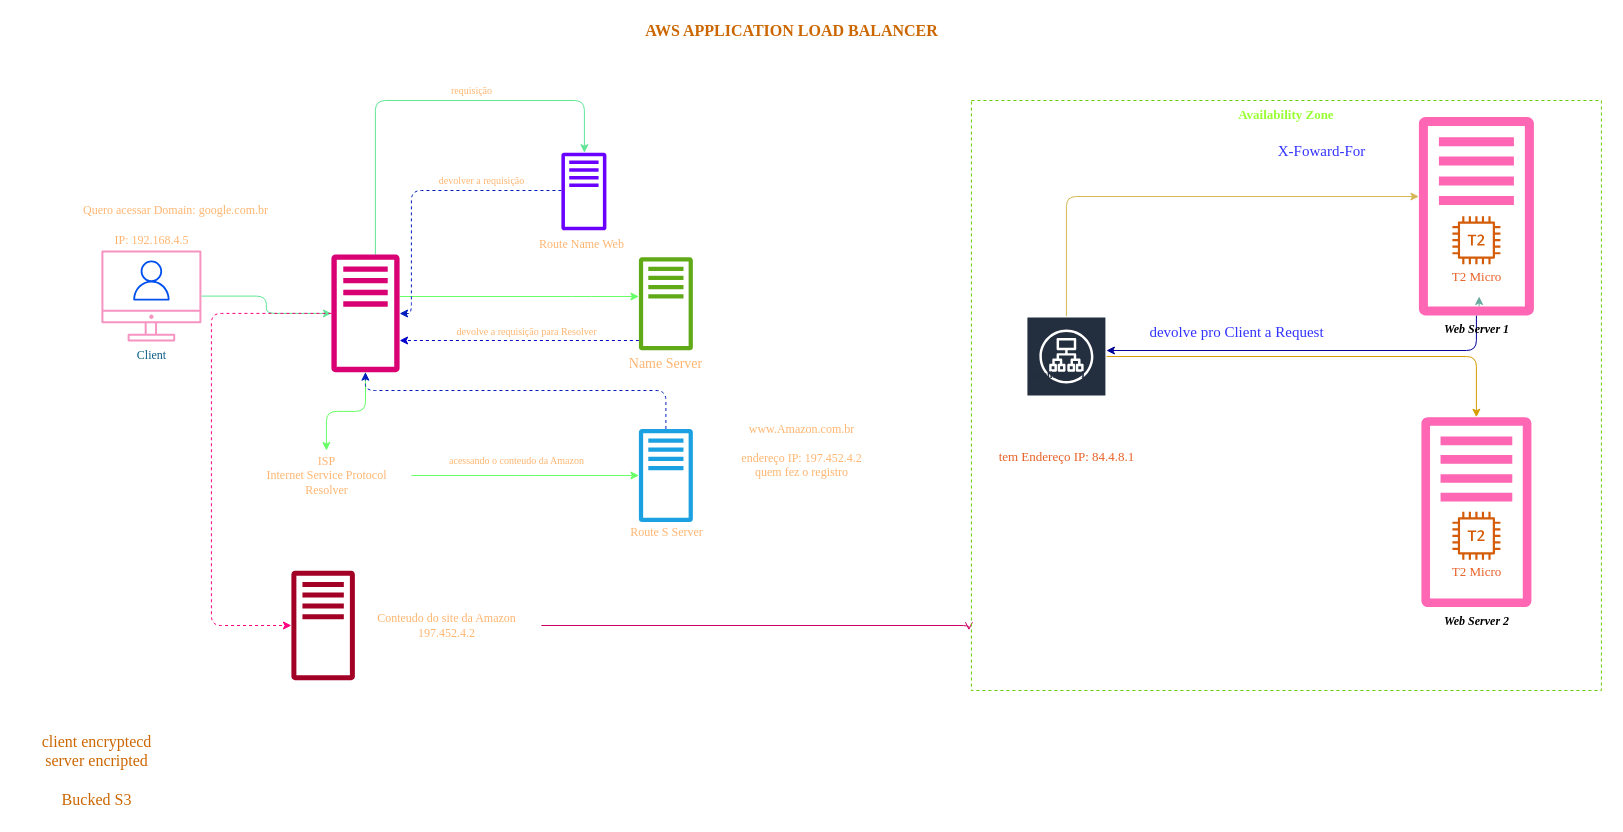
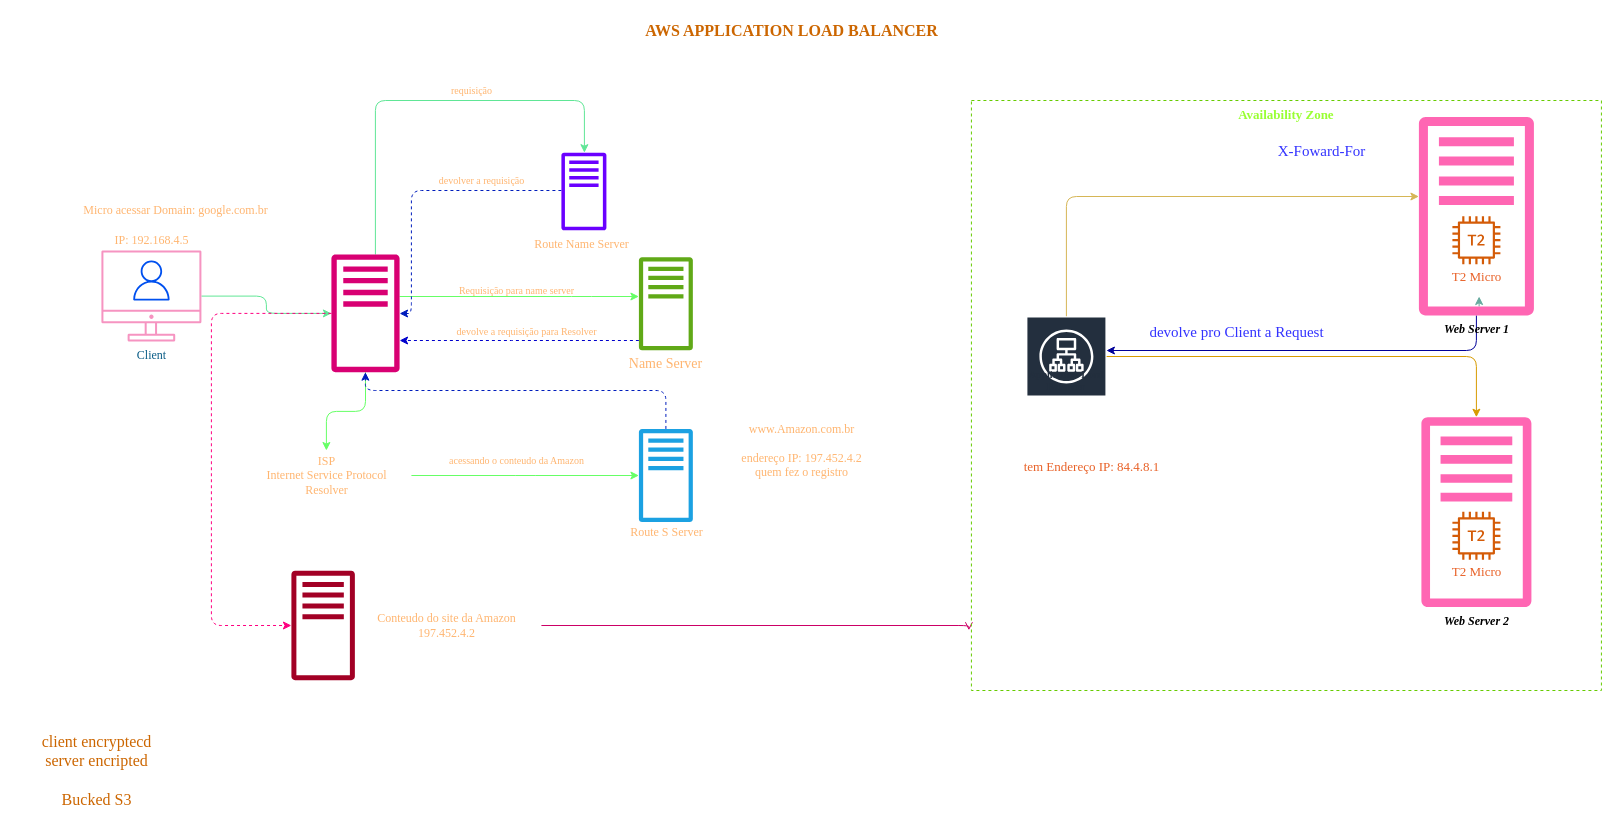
  <mxCell id="0" />
  <mxCell id="1" parent="0" />
  <mxCell id="2" style="edgeStyle=orthogonalEdgeStyle;curved=0;rounded=1;sketch=0;orthogonalLoop=1;jettySize=auto;html=1;fontFamily=Verdana;fontColor=#FFB570;strokeColor=#60E696;fillColor=#F694C1;" edge="1" parent="1" source="3" target="9"><mxGeometry relative="1" as="geometry"><mxPoint x="260.91" y="290" as="targetPoint" /></mxGeometry></mxCell>
  <mxCell id="3" value="Client" style="sketch=0;outlineConnect=0;fontColor=#095C86;strokeColor=none;fillColor=#F694C1;dashed=0;verticalLabelPosition=bottom;verticalAlign=top;align=center;html=1;fontSize=12;fontStyle=0;aspect=fixed;shape=mxgraph.aws4.illustration_desktop;pointerEvents=1;strokeWidth=2;fontFamily=Verdana;" vertex="1" parent="1"><mxGeometry x="100.91" y="250" width="100" height="91" as="geometry" /></mxCell>
  <mxCell id="4" value="" style="sketch=0;outlineConnect=0;fontColor=#ffffff;fillColor=#0050ef;strokeColor=#001DBC;dashed=0;verticalLabelPosition=bottom;verticalAlign=top;align=center;html=1;fontSize=12;fontStyle=0;aspect=fixed;pointerEvents=1;shape=mxgraph.aws4.user;rounded=0;fontFamily=Verdana;labelBackgroundColor=none;" vertex="1" parent="1"><mxGeometry x="130.91" y="260" width="40" height="40" as="geometry" /></mxCell>
  <mxCell id="5" style="edgeStyle=orthogonalEdgeStyle;curved=0;rounded=1;sketch=0;orthogonalLoop=1;jettySize=auto;html=1;fontFamily=Verdana;fontColor=#FFB570;strokeColor=#60E696;fillColor=#F694C1;" edge="1" parent="1" source="9" target="15"><mxGeometry relative="1" as="geometry"><Array as="points"><mxPoint x="374.91" y="100" /><mxPoint x="583.91" y="100" /></Array></mxGeometry></mxCell>
  <mxCell id="6" style="edgeStyle=orthogonalEdgeStyle;curved=0;rounded=1;sketch=0;orthogonalLoop=1;jettySize=auto;html=1;fontFamily=Verdana;fontSize=14;fontColor=#FFB570;strokeColor=#66FF66;fillColor=#F694C1;" edge="1" parent="1" source="9" target="20"><mxGeometry relative="1" as="geometry"><Array as="points"><mxPoint x="580.91" y="296" /><mxPoint x="580.91" y="296" /></Array></mxGeometry></mxCell>
  <mxCell id="7" style="edgeStyle=orthogonalEdgeStyle;curved=0;rounded=1;sketch=0;orthogonalLoop=1;jettySize=auto;html=1;fontFamily=Verdana;fontSize=13;fontColor=#FFB570;strokeColor=#66FF66;fillColor=#F694C1;" edge="1" parent="1" source="9" target="11"><mxGeometry relative="1" as="geometry" /></mxCell>
  <mxCell id="8" style="edgeStyle=orthogonalEdgeStyle;curved=0;rounded=1;sketch=0;orthogonalLoop=1;jettySize=auto;html=1;dashed=1;fontFamily=Verdana;fontSize=13;fontColor=#FFB570;strokeColor=#FF0080;fillColor=#F694C1;" edge="1" parent="1" source="9" target="29"><mxGeometry relative="1" as="geometry"><mxPoint x="210.91" y="640" as="targetPoint" /><Array as="points"><mxPoint x="210.91" y="313" /><mxPoint x="210.91" y="625" /></Array></mxGeometry></mxCell>
  <mxCell id="9" value="" style="sketch=0;outlineConnect=0;fontColor=#ffffff;fillColor=#d80073;strokeColor=#A50040;dashed=0;verticalLabelPosition=bottom;verticalAlign=top;align=center;html=1;fontSize=12;fontStyle=0;aspect=fixed;pointerEvents=1;shape=mxgraph.aws4.traditional_server;rounded=0;labelBackgroundColor=none;fontFamily=Verdana;" vertex="1" parent="1"><mxGeometry x="330.91" y="253.75" width="68.17" height="118.17" as="geometry" /></mxCell>
  <mxCell id="10" style="edgeStyle=orthogonalEdgeStyle;curved=0;rounded=1;sketch=0;orthogonalLoop=1;jettySize=auto;html=1;fontFamily=Verdana;fontSize=13;fontColor=#FFB570;strokeColor=#66FF66;fillColor=#F694C1;" edge="1" parent="1" source="11" target="25"><mxGeometry relative="1" as="geometry" /></mxCell>
  <mxCell id="11" value="ISP&lt;br&gt;Internet Service Protocol&lt;br&gt;Resolver" style="text;html=1;align=center;verticalAlign=middle;resizable=0;points=[];autosize=1;strokeColor=none;fillColor=none;fontFamily=Verdana;fontColor=#FFB570;" vertex="1" parent="1"><mxGeometry x="240.91" y="450" width="170" height="50" as="geometry" /></mxCell>
  <mxCell id="12" value="IP: 192.168.4.5" style="text;html=1;align=center;verticalAlign=middle;resizable=0;points=[];autosize=1;strokeColor=none;fillColor=none;fontFamily=Verdana;fontColor=#FFB570;" vertex="1" parent="1"><mxGeometry x="95.91" y="230" width="110" height="20" as="geometry" /></mxCell>
- <mxCell id="13" value="Quero acessar Domain: google.com.br" style="text;html=1;align=center;verticalAlign=middle;resizable=0;points=[];autosize=1;strokeColor=none;fillColor=none;fontFamily=Verdana;fontColor=#FFB570;" vertex="1" parent="1"><mxGeometry x="50" y="200" width="250" height="20" as="geometry" /></mxCell>
+ <mxCell id="13" value="Micro acessar Domain: google.com.br" style="text;html=1;align=center;verticalAlign=middle;resizable=0;points=[];autosize=1;strokeColor=none;fillColor=none;fontFamily=Verdana;fontColor=#FFB570;" vertex="1" parent="1"><mxGeometry x="50" y="200" width="250" height="20" as="geometry" /></mxCell>
  <mxCell id="14" style="edgeStyle=orthogonalEdgeStyle;curved=0;rounded=1;sketch=0;orthogonalLoop=1;jettySize=auto;html=1;fontFamily=Verdana;fontSize=14;fontColor=#FFB570;strokeColor=#001DBC;fillColor=#0050ef;dashed=1;" edge="1" parent="1" source="15" target="9"><mxGeometry relative="1" as="geometry"><Array as="points"><mxPoint x="410.91" y="190" /><mxPoint x="410.91" y="313" /></Array></mxGeometry></mxCell>
  <mxCell id="15" value="" style="sketch=0;outlineConnect=0;fontColor=#ffffff;fillColor=#6a00ff;strokeColor=#3700CC;dashed=0;verticalLabelPosition=bottom;verticalAlign=top;align=center;html=1;fontSize=12;fontStyle=0;aspect=fixed;pointerEvents=1;shape=mxgraph.aws4.traditional_server;rounded=0;labelBackgroundColor=none;fontFamily=Verdana;" vertex="1" parent="1"><mxGeometry x="560.91" y="152" width="45" height="78" as="geometry" /></mxCell>
- <mxCell id="16" value="Route Name Web" style="text;html=1;align=center;verticalAlign=middle;resizable=0;points=[];autosize=1;strokeColor=none;fillColor=none;fontFamily=Verdana;fontColor=#FFB570;" vertex="1" parent="1"><mxGeometry x="515.91" y="233.75" width="130" height="20" as="geometry" /></mxCell>
+ <mxCell id="16" value="Route Name Server" style="text;html=1;align=center;verticalAlign=middle;resizable=0;points=[];autosize=1;strokeColor=none;fillColor=none;fontFamily=Verdana;fontColor=#FFB570;" vertex="1" parent="1"><mxGeometry x="515.91" y="233.75" width="130" height="20" as="geometry" /></mxCell>
  <mxCell id="17" value="requisição" style="text;html=1;align=center;verticalAlign=middle;resizable=0;points=[];autosize=1;strokeColor=none;fillColor=none;fontFamily=Verdana;fontColor=#FFB570;fontSize=10;" vertex="1" parent="1"><mxGeometry x="435.91" y="80" width="70" height="20" as="geometry" /></mxCell>
  <mxCell id="18" value="devolver a requisição" style="text;html=1;align=center;verticalAlign=middle;resizable=0;points=[];autosize=1;strokeColor=none;fillColor=none;fontFamily=Verdana;fontColor=#FFB570;fontSize=10;" vertex="1" parent="1"><mxGeometry x="420.91" y="170" width="120" height="20" as="geometry" /></mxCell>
  <mxCell id="19" style="edgeStyle=orthogonalEdgeStyle;curved=0;rounded=1;sketch=0;orthogonalLoop=1;jettySize=auto;html=1;dashed=1;fontFamily=Verdana;fontSize=14;fontColor=#FFB570;strokeColor=#0000CC;fillColor=#F694C1;" edge="1" parent="1" source="20" target="9"><mxGeometry relative="1" as="geometry"><mxPoint x="400.91" y="315" as="targetPoint" /><Array as="points"><mxPoint x="520.91" y="340" /><mxPoint x="520.91" y="340" /></Array></mxGeometry></mxCell>
  <mxCell id="20" value="" style="sketch=0;outlineConnect=0;fontColor=#ffffff;fillColor=#60a917;strokeColor=#2D7600;dashed=0;verticalLabelPosition=bottom;verticalAlign=top;align=center;html=1;fontSize=12;fontStyle=0;aspect=fixed;pointerEvents=1;shape=mxgraph.aws4.traditional_server;rounded=0;labelBackgroundColor=none;fontFamily=Verdana;" vertex="1" parent="1"><mxGeometry x="638.41" y="256.5" width="53.94" height="93.5" as="geometry" /></mxCell>
  <mxCell id="21" value="Name Server" style="text;html=1;align=center;verticalAlign=middle;resizable=0;points=[];autosize=1;strokeColor=none;fillColor=none;fontSize=14;fontFamily=Verdana;fontColor=#FFB570;" vertex="1" parent="1"><mxGeometry x="610.38" y="354" width="110" height="20" as="geometry" /></mxCell>
+ <mxCell id="22" value="&lt;font size=&quot;1&quot;&gt;Requisição para name server&lt;/font&gt;" style="text;html=1;align=center;verticalAlign=middle;resizable=0;points=[];autosize=1;strokeColor=none;fillColor=none;fontSize=14;fontFamily=Verdana;fontColor=#FFB570;" vertex="1" parent="1"><mxGeometry x="435.91" y="280" width="160" height="20" as="geometry" /></mxCell>
  <mxCell id="23" value="&lt;font size=&quot;1&quot;&gt;devolve a requisição para Resolver&lt;/font&gt;" style="text;html=1;align=center;verticalAlign=middle;resizable=0;points=[];autosize=1;strokeColor=none;fillColor=none;fontSize=14;fontFamily=Verdana;fontColor=#FFB570;" vertex="1" parent="1"><mxGeometry x="430.91" y="321" width="190" height="20" as="geometry" /></mxCell>
  <mxCell id="24" style="edgeStyle=orthogonalEdgeStyle;curved=0;rounded=1;sketch=0;orthogonalLoop=1;jettySize=auto;html=1;fontFamily=Verdana;fontSize=13;fontColor=#FFB570;strokeColor=#001DBC;fillColor=#0050ef;dashed=1;" edge="1" parent="1" source="25" target="9"><mxGeometry relative="1" as="geometry"><Array as="points"><mxPoint x="665.91" y="390" /><mxPoint x="364.91" y="390" /></Array></mxGeometry></mxCell>
  <mxCell id="25" value="" style="sketch=0;outlineConnect=0;fontColor=#ffffff;fillColor=#1ba1e2;strokeColor=#006EAF;dashed=0;verticalLabelPosition=bottom;verticalAlign=top;align=center;html=1;fontSize=12;fontStyle=0;aspect=fixed;pointerEvents=1;shape=mxgraph.aws4.traditional_server;rounded=0;labelBackgroundColor=none;fontFamily=Verdana;" vertex="1" parent="1"><mxGeometry x="638.41" y="428.25" width="53.94" height="93.5" as="geometry" /></mxCell>
  <mxCell id="26" value="Route S Server" style="text;html=1;align=center;verticalAlign=middle;resizable=0;points=[];autosize=1;strokeColor=none;fillColor=none;fontFamily=Verdana;fontColor=#FFB570;" vertex="1" parent="1"><mxGeometry x="610.91" y="521.75" width="110" height="20" as="geometry" /></mxCell>
  <mxCell id="27" value="&lt;font size=&quot;1&quot;&gt;acessando o conteudo da Amazon&lt;/font&gt;" style="text;html=1;align=center;verticalAlign=middle;resizable=0;points=[];autosize=1;strokeColor=none;fillColor=none;fontSize=14;fontFamily=Verdana;fontColor=#FFB570;" vertex="1" parent="1"><mxGeometry x="420.91" y="450" width="190" height="20" as="geometry" /></mxCell>
  <mxCell id="28" value="www.Amazon.com.br&lt;br&gt;&lt;br&gt;endereço IP: 197.452.4.2&lt;br&gt;quem fez o registro" style="text;html=1;align=center;verticalAlign=middle;resizable=0;points=[];autosize=1;strokeColor=none;fillColor=none;fontFamily=Verdana;fontColor=#FFB570;" vertex="1" parent="1"><mxGeometry x="715.91" y="420" width="170" height="60" as="geometry" /></mxCell>
  <mxCell id="29" value="" style="sketch=0;outlineConnect=0;fontColor=#ffffff;fillColor=#a20025;strokeColor=#6F0000;dashed=0;verticalLabelPosition=bottom;verticalAlign=top;align=center;html=1;fontSize=12;fontStyle=0;aspect=fixed;pointerEvents=1;shape=mxgraph.aws4.traditional_server;rounded=0;labelBackgroundColor=none;fontFamily=Verdana;" vertex="1" parent="1"><mxGeometry x="290.91" y="570" width="63.46" height="110" as="geometry" /></mxCell>
  <mxCell id="30" style="edgeStyle=orthogonalEdgeStyle;curved=0;rounded=1;sketch=0;orthogonalLoop=1;jettySize=auto;html=1;fontFamily=Verdana;fontSize=13;fontColor=#FFB570;strokeColor=#CC0066;fillColor=#F694C1;entryX=-0.004;entryY=0.898;entryDx=0;entryDy=0;entryPerimeter=0;endArrow=open;" edge="1" parent="1" source="31" target="32"><mxGeometry relative="1" as="geometry"><mxPoint x="1050.91" y="310" as="targetPoint" /><Array as="points"><mxPoint x="968.91" y="625" /></Array></mxGeometry></mxCell>
  <mxCell id="31" value="Conteudo do site da Amazon&lt;br&gt;197.452.4.2" style="text;html=1;align=center;verticalAlign=middle;resizable=0;points=[];autosize=1;strokeColor=none;fillColor=none;fontFamily=Verdana;fontColor=#FFB570;" vertex="1" parent="1"><mxGeometry x="350.91" y="610" width="190" height="30" as="geometry" /></mxCell>
  <mxCell id="32" value="Availability Zone" style="dashed=1;verticalAlign=top;fontStyle=1;rounded=0;labelBackgroundColor=none;sketch=0;fontFamily=Verdana;fontSize=13;fillColor=none;gradientColor=none;strokeColor=#66CC00;fontColor=#99FF33;" vertex="1" parent="1"><mxGeometry x="970.91" y="100" width="630" height="590" as="geometry" /></mxCell>
  <mxCell id="33" value="" style="edgeStyle=orthogonalEdgeStyle;curved=0;rounded=1;sketch=0;orthogonalLoop=1;jettySize=auto;html=1;fontFamily=Verdana;fontSize=13;fontColor=#99FF33;strokeColor=#67AB9F;fillColor=#F694C1;" edge="1" parent="1"><mxGeometry relative="1" as="geometry"><mxPoint x="1478.61" y="306" as="sourcePoint" /><mxPoint x="1478.61" y="296" as="targetPoint" /></mxGeometry></mxCell>
  <mxCell id="34" value="&lt;b&gt;&lt;i&gt;Web Server 2&lt;/i&gt;&lt;/b&gt;" style="sketch=0;outlineConnect=0;fillColor=#FF66B3;strokeColor=#b85450;dashed=1;verticalLabelPosition=bottom;verticalAlign=top;align=center;html=1;fontSize=12;fontStyle=0;aspect=fixed;pointerEvents=1;shape=mxgraph.aws4.traditional_server;rounded=0;labelBackgroundColor=none;fontFamily=Verdana;strokeWidth=1;dashPattern=1 1;perimeterSpacing=0;" vertex="1" parent="1"><mxGeometry x="1420.91" y="416.34" width="110" height="190.66" as="geometry" /></mxCell>
  <mxCell id="35" style="edgeStyle=orthogonalEdgeStyle;curved=0;rounded=1;sketch=0;orthogonalLoop=1;jettySize=auto;html=1;fontFamily=Verdana;fontSize=15;fontColor=#3333FF;strokeColor=#000099;fillColor=#F694C1;" edge="1" parent="1" source="36" target="43"><mxGeometry relative="1" as="geometry"><Array as="points"><mxPoint x="1475.91" y="350" /></Array></mxGeometry></mxCell>
  <mxCell id="36" value="&lt;b&gt;&lt;i&gt;Web Server 1&lt;/i&gt;&lt;/b&gt;" style="sketch=0;outlineConnect=0;fillColor=#FF66B3;strokeColor=#b85450;verticalLabelPosition=bottom;verticalAlign=top;align=center;html=1;fontSize=12;fontStyle=0;pointerEvents=1;shape=mxgraph.aws4.traditional_server;rounded=0;labelBackgroundColor=none;fontFamily=Verdana;strokeWidth=1;perimeterSpacing=0;aspect=fixed;" vertex="1" parent="1"><mxGeometry x="1418.41" y="116" width="115" height="199.32" as="geometry" /></mxCell>
  <mxCell id="37" value="" style="sketch=0;outlineConnect=0;fontColor=#232F3E;gradientColor=none;fillColor=#D45B07;strokeColor=none;dashed=0;verticalLabelPosition=bottom;verticalAlign=top;align=center;html=1;fontSize=12;fontStyle=0;aspect=fixed;pointerEvents=1;shape=mxgraph.aws4.t2_instance;rounded=0;labelBackgroundColor=none;fontFamily=Verdana;" vertex="1" parent="1"><mxGeometry x="1451.91" y="215.66" width="48" height="48" as="geometry" /></mxCell>
  <mxCell id="38" value="&lt;font color=&quot;#e86127&quot;&gt;T2 Micro&lt;/font&gt;" style="text;html=1;align=center;verticalAlign=middle;resizable=0;points=[];autosize=1;strokeColor=none;fillColor=none;fontSize=13;fontFamily=Verdana;fontColor=#99FF33;" vertex="1" parent="1"><mxGeometry x="1440.91" y="265.66" width="70" height="20" as="geometry" /></mxCell>
  <mxCell id="39" value="" style="sketch=0;outlineConnect=0;fontColor=#232F3E;gradientColor=none;fillColor=#D45B07;strokeColor=none;dashed=0;verticalLabelPosition=bottom;verticalAlign=top;align=center;html=1;fontSize=12;fontStyle=0;aspect=fixed;pointerEvents=1;shape=mxgraph.aws4.t2_instance;rounded=0;labelBackgroundColor=none;fontFamily=Verdana;" vertex="1" parent="1"><mxGeometry x="1451.91" y="511.34" width="48" height="48" as="geometry" /></mxCell>
  <mxCell id="40" value="&lt;font color=&quot;#e86127&quot;&gt;T2 Micro&lt;/font&gt;" style="text;html=1;align=center;verticalAlign=middle;resizable=0;points=[];autosize=1;strokeColor=none;fillColor=none;fontSize=13;fontFamily=Verdana;fontColor=#99FF33;" vertex="1" parent="1"><mxGeometry x="1440.91" y="561.34" width="70" height="20" as="geometry" /></mxCell>
  <mxCell id="41" style="edgeStyle=orthogonalEdgeStyle;curved=0;rounded=1;sketch=0;orthogonalLoop=1;jettySize=auto;html=1;fontFamily=Verdana;fontSize=13;fontColor=#E86127;strokeColor=#d6b656;fillColor=#fff2cc;" edge="1" parent="1" source="43" target="36"><mxGeometry relative="1" as="geometry"><Array as="points"><mxPoint x="1065.91" y="196" /></Array></mxGeometry></mxCell>
  <mxCell id="42" style="edgeStyle=orthogonalEdgeStyle;curved=0;rounded=1;sketch=0;orthogonalLoop=1;jettySize=auto;html=1;fontFamily=Verdana;fontSize=13;fontColor=#E86127;strokeColor=#d79b00;fillColor=#ffe6cc;" edge="1" parent="1" source="43" target="34"><mxGeometry relative="1" as="geometry" /></mxCell>
  <mxCell id="43" value="Application Load Balancer" style="sketch=0;outlineConnect=0;fontColor=#232F3E;gradientColor=none;strokeColor=#ffffff;fillColor=#232F3E;dashed=0;verticalLabelPosition=middle;verticalAlign=bottom;align=center;html=1;whiteSpace=wrap;fontSize=10;fontStyle=1;spacing=3;shape=mxgraph.aws4.productIcon;prIcon=mxgraph.aws4.application_load_balancer;rounded=0;labelBackgroundColor=none;fontFamily=Verdana;" vertex="1" parent="1"><mxGeometry x="1025.91" y="316" width="80" height="80" as="geometry" /></mxCell>
- <mxCell id="44" value="tem Endereço IP: 84.4.8.1" style="text;html=1;align=center;verticalAlign=middle;resizable=0;points=[];autosize=1;strokeColor=none;fillColor=none;fontSize=13;fontFamily=Verdana;fontColor=#E86127;" vertex="1" parent="1"><mxGeometry x="970.91" y="446" width="190" height="20" as="geometry" /></mxCell>
+ <mxCell id="44" value="tem Endereço IP: 84.4.8.1" style="text;html=1;align=center;verticalAlign=middle;resizable=0;points=[];autosize=1;strokeColor=none;fillColor=none;fontSize=13;fontFamily=Verdana;fontColor=#E86127;" vertex="1" parent="1"><mxGeometry x="995.91" y="456" width="190" height="20" as="geometry" /></mxCell>
  <mxCell id="45" value="&lt;font style=&quot;font-size: 15px&quot; color=&quot;#3333ff&quot;&gt;X-Foward-For&lt;/font&gt;" style="text;html=1;align=center;verticalAlign=middle;resizable=0;points=[];autosize=1;strokeColor=none;fillColor=none;fontSize=13;fontFamily=Verdana;fontColor=#E86127;" vertex="1" parent="1"><mxGeometry x="1260.91" y="140" width="120" height="20" as="geometry" /></mxCell>
  <mxCell id="46" value="&lt;font style=&quot;font-size: 15px&quot; color=&quot;#3333ff&quot;&gt;devolve pro Client a Request&lt;/font&gt;" style="text;html=1;align=center;verticalAlign=middle;resizable=0;points=[];autosize=1;strokeColor=none;fillColor=none;fontSize=13;fontFamily=Verdana;fontColor=#E86127;" vertex="1" parent="1"><mxGeometry x="1120.91" y="321" width="230" height="20" as="geometry" /></mxCell>
  <mxCell id="47" value="&lt;font color=&quot;#cc6600&quot;&gt;&lt;span style=&quot;font-size: 16px&quot;&gt;&lt;b&gt;AWS APPLICATION LOAD BALANCER&lt;/b&gt;&lt;/span&gt;&lt;/font&gt;" style="text;html=1;align=center;verticalAlign=middle;resizable=0;points=[];autosize=1;strokeColor=none;fillColor=none;fontSize=15;fontFamily=Verdana;fontColor=#3333FF;" vertex="1" parent="1"><mxGeometry x="620.91" y="20" width="340" height="20" as="geometry" /></mxCell>
  <mxCell id="48" value="client encryptecd&lt;br&gt;server encripted&lt;br&gt;&lt;br&gt;Bucked S3" style="text;html=1;align=center;verticalAlign=middle;resizable=0;points=[];autosize=1;strokeColor=none;fillColor=none;fontSize=16;fontFamily=Verdana;fontColor=#CC6600;" vertex="1" parent="1"><mxGeometry x="20.91" y="730" width="150" height="80" as="geometry" /></mxCell>
